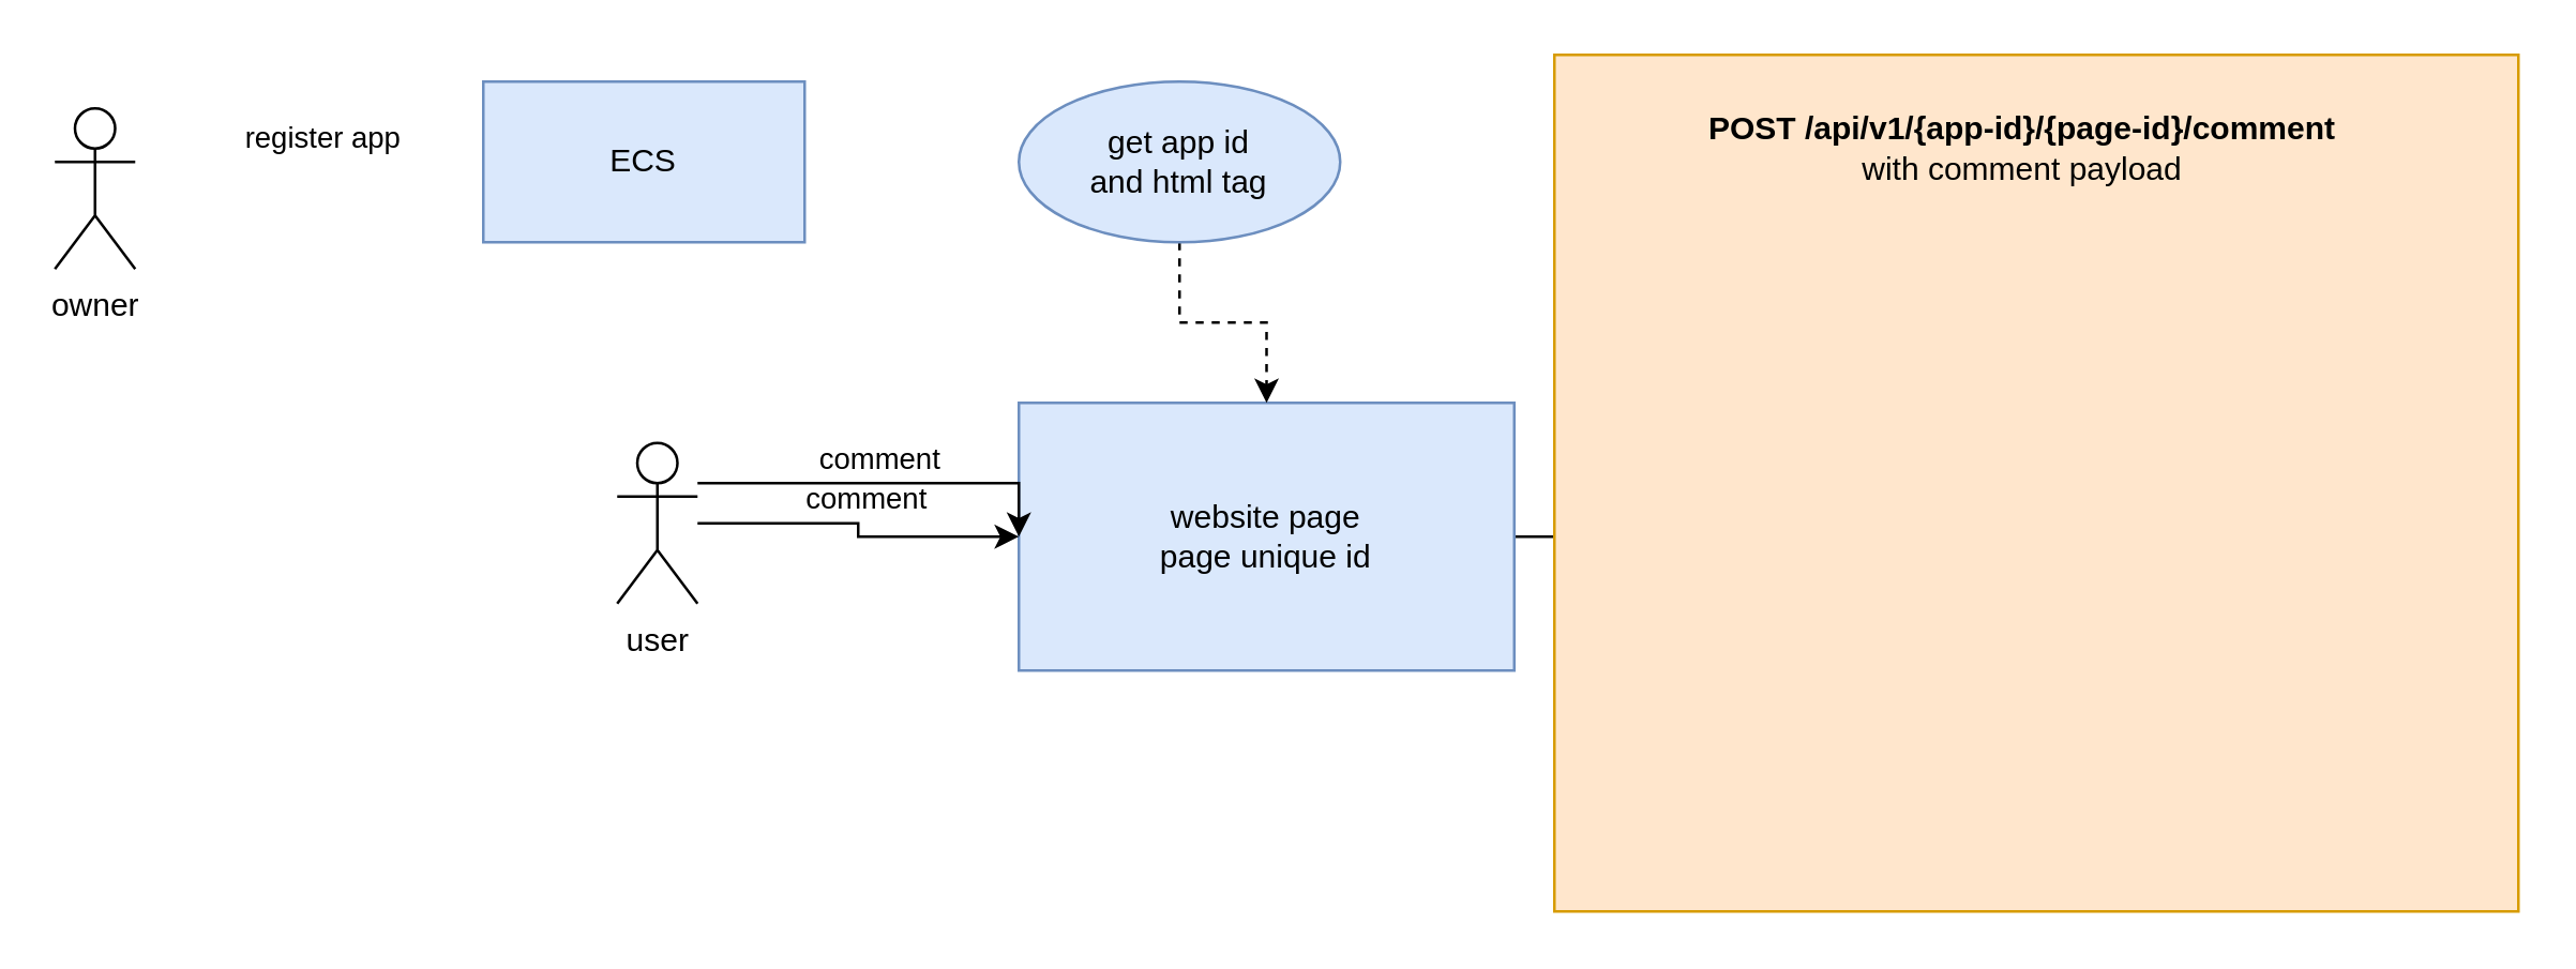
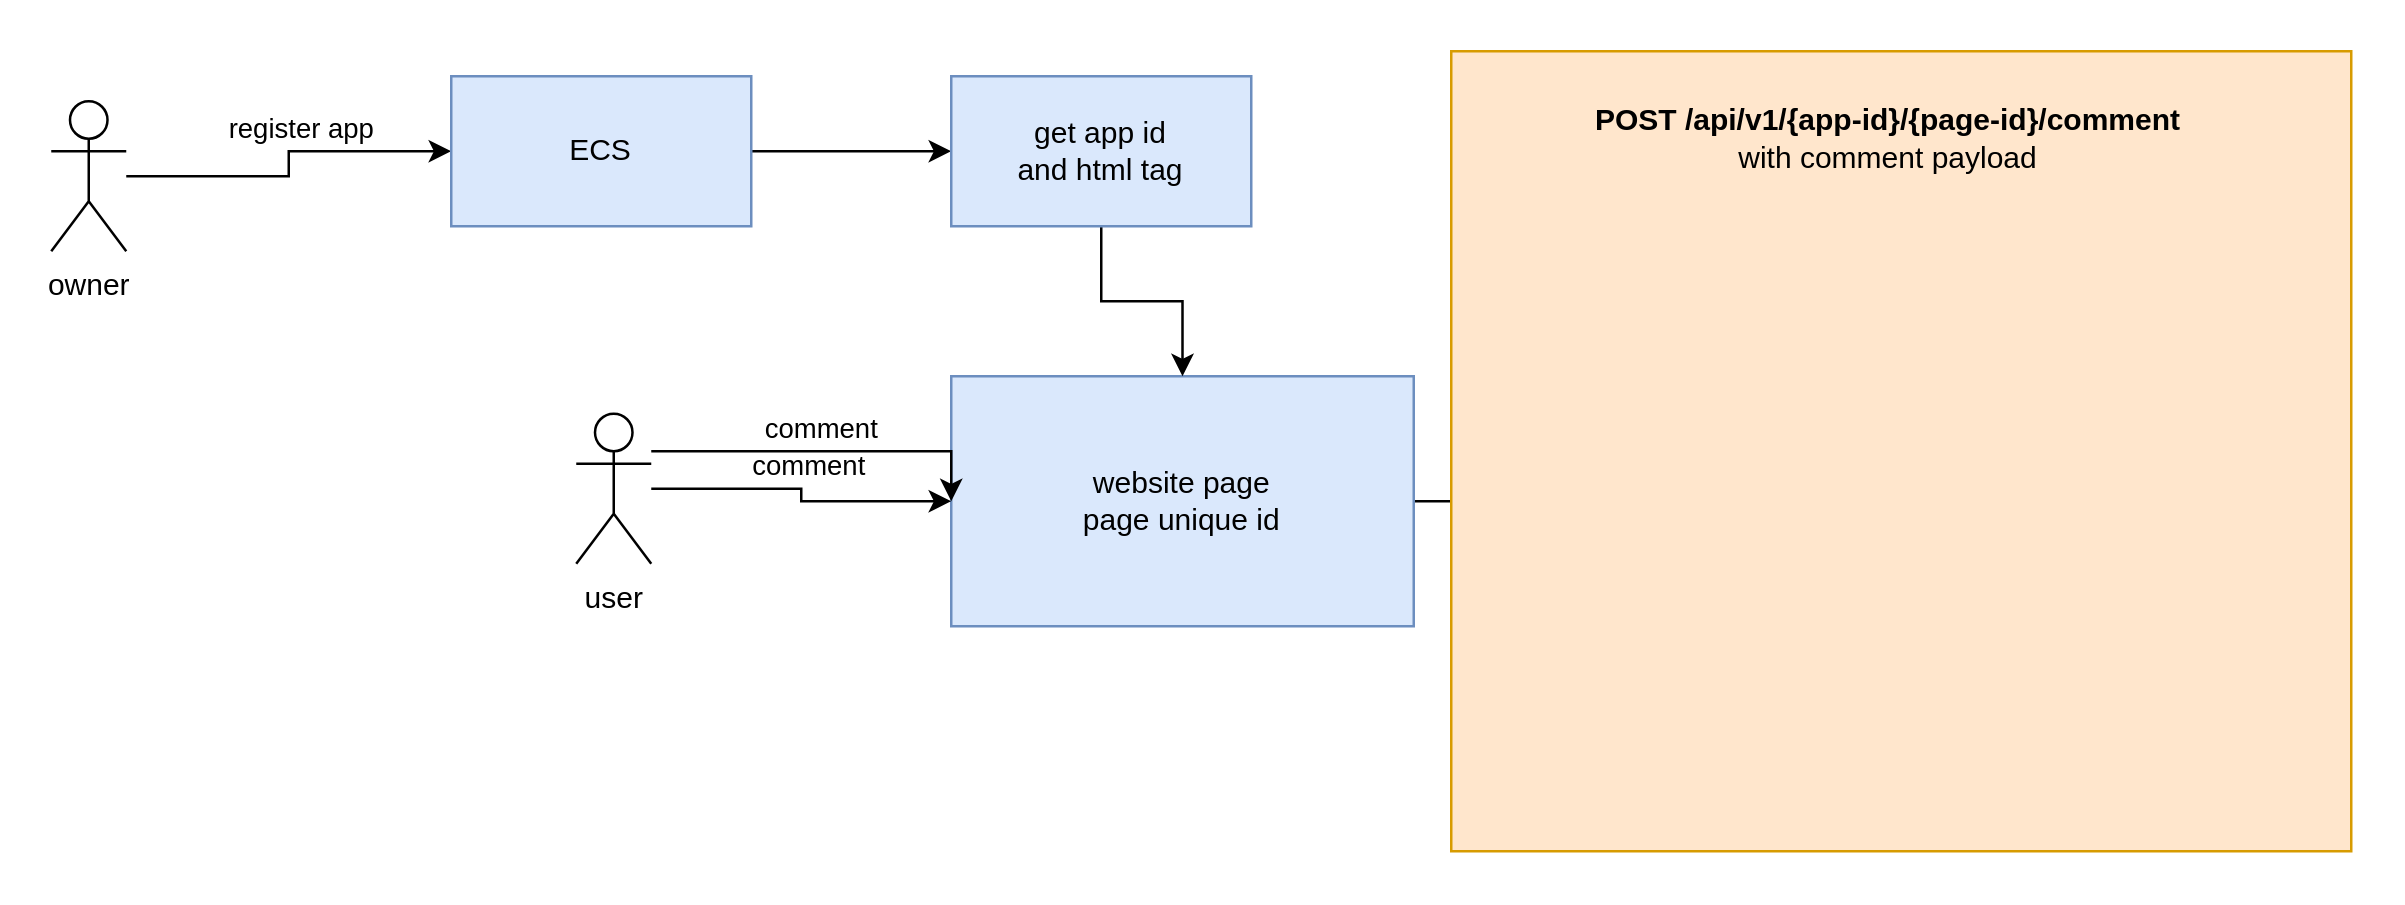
  <mxCell id="0" />
  <mxCell id="1" parent="0" />
  <mxCell id="2" style="edgeStyle=orthogonalEdgeStyle;rounded=0;orthogonalLoop=1;jettySize=auto;html=1;" edge="1" parent="1" source="3"><mxGeometry relative="1" as="geometry"><mxPoint x="580" y="180" as="targetPoint" /></mxGeometry></mxCell>
  <mxCell id="3" value="website page&lt;br&gt;page unique id" style="rounded=0;whiteSpace=wrap;html=1;fillColor=#dae8fc;strokeColor=#6c8ebf;" vertex="1" parent="1"><mxGeometry x="380" y="150" width="185" height="100" as="geometry" /></mxCell>
  <mxCell id="4" style="edgeStyle=orthogonalEdgeStyle;rounded=0;orthogonalLoop=1;jettySize=auto;html=1;entryX=0;entryY=0.5;entryDx=0;entryDy=0;" edge="1" parent="1" source="6" target="3"><mxGeometry relative="1" as="geometry" /></mxCell>
  <mxCell id="5" value="comment" style="edgeLabel;html=1;align=center;verticalAlign=middle;resizable=0;points=[];" vertex="1" connectable="0" parent="4"><mxGeometry x="-0.283" y="2" relative="1" as="geometry"><mxPoint x="17" y="-8" as="offset" /></mxGeometry></mxCell>
  <mxCell id="6" value="user" style="shape=umlActor;verticalLabelPosition=bottom;verticalAlign=top;html=1;outlineConnect=0;" vertex="1" parent="1"><mxGeometry x="230" y="165" width="30" height="60" as="geometry" /></mxCell>
  <mxCell id="7" value="" style="rounded=0;whiteSpace=wrap;html=1;fillColor=#ffe6cc;strokeColor=#d79b00;" vertex="1" parent="1"><mxGeometry x="580" y="20" width="360" height="320" as="geometry" /></mxCell>
  <mxCell id="8" value="&lt;b&gt;POST /api/v1/{app-id}/{page-id}/comment&lt;/b&gt;&lt;br&gt;with comment payload" style="text;html=1;strokeColor=none;fillColor=none;align=center;verticalAlign=middle;whiteSpace=wrap;rounded=0;" vertex="1" parent="1"><mxGeometry x="590" y="40" width="330" height="30" as="geometry" /></mxCell>
+ <mxCell id="9" style="edgeStyle=orthogonalEdgeStyle;rounded=0;orthogonalLoop=1;jettySize=auto;html=1;entryX=0;entryY=0.5;entryDx=0;entryDy=0;" edge="1" parent="1" source="10" target="14"><mxGeometry relative="1" as="geometry" /></mxCell>
  <mxCell id="10" value="owner" style="shape=umlActor;verticalLabelPosition=bottom;verticalAlign=top;html=1;outlineConnect=0;" vertex="1" parent="1"><mxGeometry x="20" y="40" width="30" height="60" as="geometry" /></mxCell>
  <mxCell id="11" style="edgeStyle=orthogonalEdgeStyle;rounded=0;orthogonalLoop=1;jettySize=auto;html=1;entryX=0;entryY=0.5;entryDx=0;entryDy=0;" edge="1" parent="1" source="6" target="3"><mxGeometry relative="1" as="geometry"><mxPoint x="260" y="180" as="sourcePoint" /><mxPoint x="380" y="180" as="targetPoint" /><Array as="points"><mxPoint x="330" y="180" /><mxPoint x="330" y="180" /></Array></mxGeometry></mxCell>
  <mxCell id="12" value="comment" style="edgeLabel;html=1;align=center;verticalAlign=middle;resizable=0;points=[];" vertex="1" connectable="0" parent="11"><mxGeometry x="-0.283" y="2" relative="1" as="geometry"><mxPoint x="17" y="-8" as="offset" /></mxGeometry></mxCell>
+ <mxCell id="13" style="edgeStyle=orthogonalEdgeStyle;rounded=0;orthogonalLoop=1;jettySize=auto;html=1;entryX=0;entryY=0.5;entryDx=0;entryDy=0;" edge="1" parent="1" source="14" target="17"><mxGeometry relative="1" as="geometry" /></mxCell>
  <mxCell id="14" value="ECS" style="rounded=0;whiteSpace=wrap;html=1;fillColor=#dae8fc;strokeColor=#6c8ebf;" vertex="1" parent="1"><mxGeometry y="30" width="120" height="60" as="geometry" x="180" /></mxCell>
  <mxCell id="15" value="register app" style="edgeLabel;html=1;align=center;verticalAlign=middle;resizable=0;points=[];" vertex="1" connectable="0" parent="1"><mxGeometry x="119" y="50" as="geometry" /></mxCell>
- <mxCell id="16" style="edgeStyle=orthogonalEdgeStyle;rounded=0;orthogonalLoop=1;jettySize=auto;html=1;entryX=0.5;entryY=0;entryDx=0;entryDy=0;dashed=1;" edge="1" parent="1" source="17" target="3"><mxGeometry relative="1" as="geometry" /></mxCell>
- <mxCell id="17" value="get app id&lt;br&gt;and html tag" style="ellipse;whiteSpace=wrap;html=1;fillColor=#dae8fc;strokeColor=#6c8ebf;" vertex="1" parent="1"><mxGeometry x="380" y="30" width="120" height="60" as="geometry" /></mxCell>
+ <mxCell id="16" style="edgeStyle=orthogonalEdgeStyle;rounded=0;orthogonalLoop=1;jettySize=auto;html=1;entryX=0.5;entryY=0;entryDx=0;entryDy=0;" edge="1" parent="1" source="17" target="3"><mxGeometry relative="1" as="geometry" /></mxCell>
+ <mxCell id="17" value="get app id&lt;br&gt;and html tag" style="rounded=0;whiteSpace=wrap;html=1;fillColor=#dae8fc;strokeColor=#6c8ebf;" vertex="1" parent="1"><mxGeometry x="380" y="30" width="120" height="60" as="geometry" /></mxCell>
